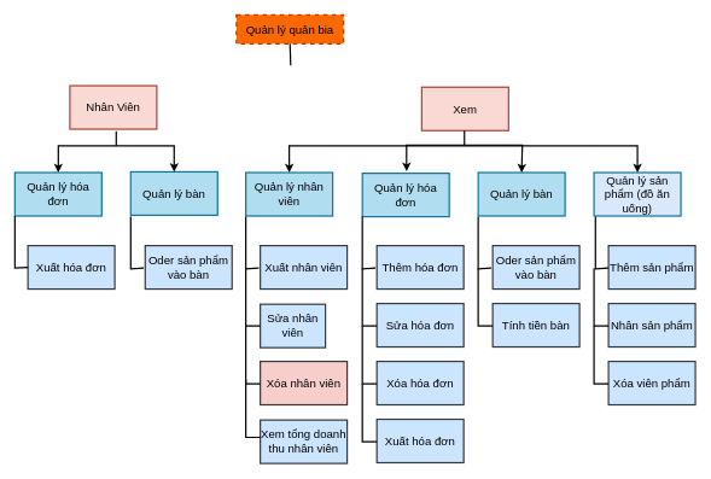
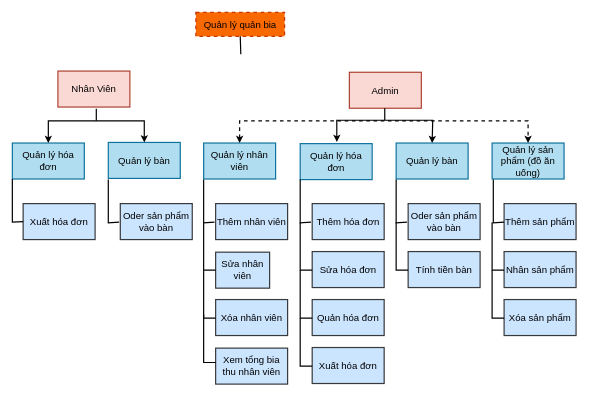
  <mxCell id="0" />
  <mxCell id="1" parent="0" />
  <mxCell id="2" value="Quản lý nhân viên" style="rounded=0;whiteSpace=wrap;html=1;fillColor=#b1ddf0;strokeColor=#10739e;strokeWidth=2;fontSize=16;" vertex="1" parent="1"><mxGeometry x="339" y="238" width="120" height="60" as="geometry" /></mxCell>
  <mxCell id="3" value="Quản lý quản bia" style="rounded=0;whiteSpace=wrap;html=1;fillColor=#fa6800;strokeColor=#C73500;fontColor=#000000;strokeWidth=2;fontSize=16;dashed=1;" vertex="1" parent="1"><mxGeometry x="326" width="148" height="40" as="geometry" y="20" /></mxCell>
  <mxCell id="4" value="Quản lý bàn" style="rounded=0;whiteSpace=wrap;html=1;fillColor=#b1ddf0;strokeColor=#10739e;strokeWidth=2;fontSize=16;" vertex="1" parent="1"><mxGeometry x="660" y="238" width="120" height="60" as="geometry" /></mxCell>
- <mxCell id="5" value="Quản lý sản phẩm (đồ ăn uống)" style="rounded=0;whiteSpace=wrap;html=1;fillColor=#dae8fc;strokeColor=#10739e;strokeWidth=2;fontSize=16;" vertex="1" parent="1"><mxGeometry x="820" y="238" width="120" height="60" as="geometry" /></mxCell>
+ <mxCell id="5" value="Quản lý sản phẩm (đồ ăn uống)" style="rounded=0;whiteSpace=wrap;html=1;fillColor=#b1ddf0;strokeColor=#10739e;strokeWidth=2;fontSize=16;" vertex="1" parent="1"><mxGeometry x="820" y="238" width="120" height="60" as="geometry" /></mxCell>
  <mxCell id="6" value="Quản lý hóa đơn" style="rounded=0;whiteSpace=wrap;html=1;fillColor=#b1ddf0;strokeColor=#10739e;strokeWidth=2;fontSize=16;" vertex="1" parent="1"><mxGeometry x="500" y="239" width="120" height="60" as="geometry" /></mxCell>
- <mxCell id="7" value="Xóa nhân viên" style="rounded=0;whiteSpace=wrap;html=1;fillColor=#f8cecc;strokeColor=#36393d;strokeWidth=2;fontSize=16;" vertex="1" parent="1"><mxGeometry x="359" y="499" width="120" height="60" as="geometry" /></mxCell>
- <mxCell id="8" value="Xuất nhân viên" style="rounded=0;whiteSpace=wrap;html=1;fillColor=#cce5ff;strokeColor=#36393d;strokeWidth=2;fontSize=16;" vertex="1" parent="1"><mxGeometry x="359" y="339" width="120" height="60" as="geometry" /></mxCell>
- <mxCell id="9" value="Xem" style="rounded=0;whiteSpace=wrap;html=1;fillColor=#fad9d5;strokeColor=#ae4132;strokeWidth=2;fontSize=16;" vertex="1" parent="1"><mxGeometry x="582" y="120" width="120" height="60" as="geometry" /></mxCell>
+ <mxCell id="7" value="Xóa nhân viên" style="rounded=0;whiteSpace=wrap;html=1;fillColor=#cce5ff;strokeColor=#36393d;strokeWidth=2;fontSize=16;" vertex="1" parent="1"><mxGeometry x="359" y="499" width="120" height="60" as="geometry" /></mxCell>
+ <mxCell id="8" value="Thêm nhân viên" style="rounded=0;whiteSpace=wrap;html=1;fillColor=#cce5ff;strokeColor=#36393d;strokeWidth=2;fontSize=16;" vertex="1" parent="1"><mxGeometry x="359" y="339" width="120" height="60" as="geometry" /></mxCell>
+ <mxCell id="9" value="Admin" style="rounded=0;whiteSpace=wrap;html=1;fillColor=#fad9d5;strokeColor=#ae4132;strokeWidth=2;fontSize=16;" vertex="1" parent="1"><mxGeometry x="582" y="120" width="120" height="60" as="geometry" /></mxCell>
  <mxCell id="10" value="Thêm hóa đơn" style="rounded=0;whiteSpace=wrap;html=1;fillColor=#cce5ff;strokeColor=#36393d;strokeWidth=2;fontSize=16;" vertex="1" parent="1"><mxGeometry x="520" y="339" width="120" height="60" as="geometry" /></mxCell>
  <mxCell id="11" value="Xuất hóa đơn" style="rounded=0;whiteSpace=wrap;html=1;fillColor=#cce5ff;strokeColor=#36393d;strokeWidth=2;fontSize=16;" vertex="1" parent="1"><mxGeometry x="520" y="579" width="120" height="60" as="geometry" /></mxCell>
  <mxCell id="12" value="Sửa hóa đơn" style="rounded=0;whiteSpace=wrap;html=1;fillColor=#cce5ff;strokeColor=#36393d;strokeWidth=2;fontSize=16;" vertex="1" parent="1"><mxGeometry x="520" y="419" width="120" height="60" as="geometry" /></mxCell>
- <mxCell id="13" value="Xóa hóa đơn" style="rounded=0;whiteSpace=wrap;html=1;fillColor=#cce5ff;strokeColor=#36393d;strokeWidth=2;fontSize=16;" vertex="1" parent="1"><mxGeometry x="520" y="499" width="120" height="60" as="geometry" /></mxCell>
+ <mxCell id="13" value="Quản hóa đơn" style="rounded=0;whiteSpace=wrap;html=1;fillColor=#cce5ff;strokeColor=#36393d;strokeWidth=2;fontSize=16;" vertex="1" parent="1"><mxGeometry x="520" y="499" width="120" height="60" as="geometry" /></mxCell>
  <mxCell id="14" value="Oder sản phẩm vào bàn" style="rounded=0;whiteSpace=wrap;html=1;fillColor=#cce5ff;strokeColor=#36393d;strokeWidth=2;fontSize=16;" vertex="1" parent="1"><mxGeometry x="680" y="339" width="120" height="60" as="geometry" /></mxCell>
  <mxCell id="15" value="Tính tiền bàn" style="rounded=0;whiteSpace=wrap;html=1;fillColor=#cce5ff;strokeColor=#36393d;strokeWidth=2;fontSize=16;" vertex="1" parent="1"><mxGeometry x="680" y="419" width="120" height="60" as="geometry" /></mxCell>
  <mxCell id="16" value="Thêm sản phẩm" style="rounded=0;whiteSpace=wrap;html=1;fillColor=#cce5ff;strokeColor=#36393d;strokeWidth=2;fontSize=16;" vertex="1" parent="1"><mxGeometry x="840" y="339" width="120" height="60" as="geometry" /></mxCell>
  <mxCell id="17" value="Nhân sản phẩm" style="rounded=0;whiteSpace=wrap;html=1;fillColor=#cce5ff;strokeColor=#36393d;strokeWidth=2;fontSize=16;" vertex="1" parent="1"><mxGeometry x="840" y="419" width="120" height="60" as="geometry" /></mxCell>
- <mxCell id="18" value="Xóa viên phẩm" style="rounded=0;whiteSpace=wrap;html=1;fillColor=#cce5ff;strokeColor=#36393d;strokeWidth=2;fontSize=16;" vertex="1" parent="1"><mxGeometry x="840" y="499" width="120" height="60" as="geometry" /></mxCell>
- <mxCell id="19" value="Xem tổng doanh thu nhân viên" style="rounded=0;whiteSpace=wrap;html=1;fillColor=#cce5ff;strokeColor=#36393d;strokeWidth=2;fontSize=16;" vertex="1" parent="1"><mxGeometry x="359" y="580" width="120" height="60" as="geometry" /></mxCell>
+ <mxCell id="18" value="Xóa sản phẩm" style="rounded=0;whiteSpace=wrap;html=1;fillColor=#cce5ff;strokeColor=#36393d;strokeWidth=2;fontSize=16;" vertex="1" parent="1"><mxGeometry x="840" y="499" width="120" height="60" as="geometry" /></mxCell>
+ <mxCell id="19" value="Xem tổng bia thu nhân viên" style="rounded=0;whiteSpace=wrap;html=1;fillColor=#cce5ff;strokeColor=#36393d;strokeWidth=2;fontSize=16;" vertex="1" parent="1"><mxGeometry x="359" y="580" width="120" height="60" as="geometry" /></mxCell>
  <mxCell id="20" value="Sửa nhân viên" style="rounded=0;whiteSpace=wrap;html=1;fillColor=#cce5ff;strokeColor=#36393d;strokeWidth=2;fontSize=16;" vertex="1" parent="1"><mxGeometry x="359" y="420" width="90" height="60" as="geometry" /></mxCell>
  <mxCell id="21" value="Nhân Viên" style="rounded=0;whiteSpace=wrap;html=1;fillColor=#fad9d5;strokeColor=#ae4132;strokeWidth=2;fontSize=16;" vertex="1" parent="1"><mxGeometry x="96" y="118" width="120" height="60" as="geometry" /></mxCell>
  <mxCell id="22" value="Quản lý hóa đơn" style="rounded=0;whiteSpace=wrap;html=1;fillColor=#b1ddf0;strokeColor=#10739e;strokeWidth=2;fontSize=16;" vertex="1" parent="1"><mxGeometry x="20" y="238" width="120" height="60" as="geometry" /></mxCell>
  <mxCell id="23" value="Quản lý bàn" style="rounded=0;whiteSpace=wrap;html=1;fillColor=#b1ddf0;strokeColor=#10739e;strokeWidth=2;fontSize=16;" vertex="1" parent="1"><mxGeometry x="180" y="237" width="120" height="60" as="geometry" /></mxCell>
  <mxCell id="24" value="Oder sản phẩm vào bàn" style="rounded=0;whiteSpace=wrap;html=1;fillColor=#cce5ff;strokeColor=#36393d;strokeWidth=2;fontSize=16;" vertex="1" parent="1"><mxGeometry x="200" y="339" width="120" height="60" as="geometry" /></mxCell>
  <mxCell id="25" value="Xuất hóa đơn" style="rounded=0;whiteSpace=wrap;html=1;fillColor=#cce5ff;strokeColor=#36393d;strokeWidth=2;fontSize=16;" vertex="1" parent="1"><mxGeometry x="38" y="339" width="120" height="60" as="geometry" /></mxCell>
  <mxCell id="26" value="" style="endArrow=none;html=1;rounded=0;fontSize=12;strokeWidth=2;entryX=0;entryY=1;entryDx=0;entryDy=0;exitX=0;exitY=0.5;exitDx=0;exitDy=0;" edge="1" parent="1" source="25" target="22"><mxGeometry width="50" height="50" relative="1" as="geometry"><mxPoint x="10" y="370" as="sourcePoint" /><mxPoint x="60" y="320" as="targetPoint" /><Array as="points"><mxPoint x="20" y="370" /></Array></mxGeometry></mxCell>
  <mxCell id="27" value="" style="endArrow=none;html=1;rounded=0;fontSize=12;strokeWidth=2;entryX=0;entryY=1;entryDx=0;entryDy=0;exitX=0;exitY=0.5;exitDx=0;exitDy=0;" edge="1" parent="1"><mxGeometry width="50" height="50" relative="1" as="geometry"><mxPoint x="198" y="370" as="sourcePoint" /><mxPoint x="180" y="299" as="targetPoint" /><Array as="points"><mxPoint x="180" y="371" /></Array></mxGeometry></mxCell>
  <mxCell id="28" value="" style="endArrow=none;html=1;rounded=0;fontSize=12;strokeWidth=2;entryX=0;entryY=1;entryDx=0;entryDy=0;exitX=0;exitY=0.5;exitDx=0;exitDy=0;" edge="1" parent="1"><mxGeometry width="50" height="50" relative="1" as="geometry"><mxPoint x="357" y="370" as="sourcePoint" /><mxPoint x="339" y="299" as="targetPoint" /><Array as="points"><mxPoint x="339" y="371" /></Array></mxGeometry></mxCell>
  <mxCell id="29" value="" style="endArrow=none;html=1;rounded=0;fontSize=12;strokeWidth=2;entryX=0;entryY=1;entryDx=0;entryDy=0;exitX=0;exitY=0.5;exitDx=0;exitDy=0;" edge="1" parent="1"><mxGeometry width="50" height="50" relative="1" as="geometry"><mxPoint x="518" y="370" as="sourcePoint" /><mxPoint x="500" y="299" as="targetPoint" /><Array as="points"><mxPoint x="500" y="371" /></Array></mxGeometry></mxCell>
  <mxCell id="30" value="" style="endArrow=none;html=1;rounded=0;fontSize=12;strokeWidth=2;entryX=0;entryY=1;entryDx=0;entryDy=0;exitX=0;exitY=0.5;exitDx=0;exitDy=0;" edge="1" parent="1"><mxGeometry width="50" height="50" relative="1" as="geometry"><mxPoint x="678" y="370" as="sourcePoint" /><mxPoint x="660" y="299" as="targetPoint" /><Array as="points"><mxPoint x="660" y="371" /></Array></mxGeometry></mxCell>
  <mxCell id="31" value="" style="endArrow=none;html=1;rounded=0;fontSize=12;strokeWidth=2;entryX=0;entryY=1;entryDx=0;entryDy=0;exitX=0;exitY=0.5;exitDx=0;exitDy=0;" edge="1" parent="1"><mxGeometry width="50" height="50" relative="1" as="geometry"><mxPoint x="840" y="370" as="sourcePoint" /><mxPoint x="822" y="299" as="targetPoint" /><Array as="points"><mxPoint x="822" y="371" /></Array></mxGeometry></mxCell>
  <mxCell id="32" value="" style="endArrow=none;html=1;rounded=0;fontSize=12;strokeWidth=2;entryX=0;entryY=1;entryDx=0;entryDy=0;exitX=0;exitY=0.5;exitDx=0;exitDy=0;" edge="1" parent="1" source="20"><mxGeometry width="50" height="50" relative="1" as="geometry"><mxPoint x="357" y="441" as="sourcePoint" /><mxPoint x="339" y="370" as="targetPoint" /><Array as="points"><mxPoint x="339" y="450" /></Array></mxGeometry></mxCell>
  <mxCell id="33" value="" style="endArrow=none;html=1;rounded=0;fontSize=12;strokeWidth=2;entryX=0;entryY=1;entryDx=0;entryDy=0;exitX=0;exitY=0.5;exitDx=0;exitDy=0;" edge="1" parent="1"><mxGeometry width="50" height="50" relative="1" as="geometry"><mxPoint x="359" y="530" as="sourcePoint" /><mxPoint x="339" y="450" as="targetPoint" /><Array as="points"><mxPoint x="339" y="530" /></Array></mxGeometry></mxCell>
  <mxCell id="34" value="" style="endArrow=none;html=1;rounded=0;fontSize=12;strokeWidth=2;entryX=0;entryY=1;entryDx=0;entryDy=0;exitX=0;exitY=0.5;exitDx=0;exitDy=0;" edge="1" parent="1"><mxGeometry width="50" height="50" relative="1" as="geometry"><mxPoint x="359" y="604" as="sourcePoint" /><mxPoint x="339" y="524" as="targetPoint" /><Array as="points"><mxPoint x="339" y="604" /></Array></mxGeometry></mxCell>
  <mxCell id="35" value="" style="endArrow=none;html=1;rounded=0;fontSize=12;strokeWidth=2;entryX=0;entryY=1;entryDx=0;entryDy=0;exitX=0;exitY=0.5;exitDx=0;exitDy=0;" edge="1" parent="1"><mxGeometry width="50" height="50" relative="1" as="geometry"><mxPoint x="520" y="450" as="sourcePoint" /><mxPoint x="500" y="370" as="targetPoint" /><Array as="points"><mxPoint x="500" y="450" /></Array></mxGeometry></mxCell>
  <mxCell id="36" value="" style="endArrow=none;html=1;rounded=0;fontSize=12;strokeWidth=2;entryX=0;entryY=1;entryDx=0;entryDy=0;exitX=0;exitY=0.5;exitDx=0;exitDy=0;" edge="1" parent="1"><mxGeometry width="50" height="50" relative="1" as="geometry"><mxPoint x="520" y="530" as="sourcePoint" /><mxPoint x="500" y="450" as="targetPoint" /><Array as="points"><mxPoint x="500" y="530" /></Array></mxGeometry></mxCell>
  <mxCell id="37" value="" style="endArrow=none;html=1;rounded=0;fontSize=12;strokeWidth=2;entryX=0;entryY=1;entryDx=0;entryDy=0;exitX=0;exitY=0.5;exitDx=0;exitDy=0;" edge="1" parent="1"><mxGeometry width="50" height="50" relative="1" as="geometry"><mxPoint x="520" y="610" as="sourcePoint" /><mxPoint x="500" y="530" as="targetPoint" /><Array as="points"><mxPoint x="500" y="610" /></Array></mxGeometry></mxCell>
  <mxCell id="38" value="" style="endArrow=none;html=1;rounded=0;fontSize=12;strokeWidth=2;entryX=0;entryY=1;entryDx=0;entryDy=0;exitX=0;exitY=0.5;exitDx=0;exitDy=0;" edge="1" parent="1"><mxGeometry width="50" height="50" relative="1" as="geometry"><mxPoint x="680" y="450" as="sourcePoint" /><mxPoint x="660" y="370" as="targetPoint" /><Array as="points"><mxPoint x="660" y="450" /></Array></mxGeometry></mxCell>
  <mxCell id="39" value="" style="endArrow=none;html=1;rounded=0;fontSize=12;strokeWidth=2;entryX=0;entryY=1;entryDx=0;entryDy=0;exitX=0;exitY=0.5;exitDx=0;exitDy=0;" edge="1" parent="1"><mxGeometry width="50" height="50" relative="1" as="geometry"><mxPoint x="840" y="450" as="sourcePoint" /><mxPoint x="820" y="370" as="targetPoint" /><Array as="points"><mxPoint x="820" y="450" /></Array></mxGeometry></mxCell>
  <mxCell id="40" value="" style="endArrow=none;html=1;rounded=0;fontSize=12;strokeWidth=2;entryX=0;entryY=1;entryDx=0;entryDy=0;exitX=0;exitY=0.5;exitDx=0;exitDy=0;" edge="1" parent="1"><mxGeometry width="50" height="50" relative="1" as="geometry"><mxPoint x="840" y="530" as="sourcePoint" /><mxPoint x="820" y="450" as="targetPoint" /><Array as="points"><mxPoint x="820" y="530" /></Array></mxGeometry></mxCell>
  <mxCell id="41" value="" style="endArrow=none;html=1;rounded=0;strokeWidth=2;entryX=0.5;entryY=1;entryDx=0;entryDy=0;" edge="1" parent="1" target="3"><mxGeometry width="50" height="50" relative="1" as="geometry"><mxPoint x="401" y="90" as="sourcePoint" /><mxPoint x="401" y="110" as="targetPoint" /></mxGeometry></mxCell>
  <mxCell id="42" value="" style="endArrow=classic;startArrow=classic;html=1;rounded=0;entryX=0.5;entryY=0;entryDx=0;entryDy=0;exitX=0.5;exitY=0;exitDx=0;exitDy=0;strokeWidth=2;" edge="1" parent="1" source="22" target="23"><mxGeometry width="50" height="50" relative="1" as="geometry"><mxPoint x="80" y="219" as="sourcePoint" /><mxPoint x="240" y="218" as="targetPoint" /><Array as="points"><mxPoint x="80" y="201" /><mxPoint x="240" y="201" /></Array></mxGeometry></mxCell>
  <mxCell id="43" value="" style="endArrow=none;html=1;rounded=0;strokeWidth=2;" edge="1" parent="1"><mxGeometry width="50" height="50" relative="1" as="geometry"><mxPoint x="160" y="201" as="sourcePoint" /><mxPoint x="160" y="181" as="targetPoint" /></mxGeometry></mxCell>
  <mxCell id="44" value="" style="endArrow=none;html=1;rounded=0;strokeWidth=2;" edge="1" parent="1"><mxGeometry width="50" height="50" relative="1" as="geometry"><mxPoint x="641" y="200" as="sourcePoint" /><mxPoint x="641" y="180" as="targetPoint" /></mxGeometry></mxCell>
  <mxCell id="45" value="" style="endArrow=classic;startArrow=classic;html=1;rounded=0;entryX=0.5;entryY=0;entryDx=0;entryDy=0;exitX=0.509;exitY=-0.048;exitDx=0;exitDy=0;strokeWidth=2;exitPerimeter=0;" edge="1" parent="1" source="6" target="4"><mxGeometry width="50" height="50" relative="1" as="geometry"><mxPoint x="561" y="218" as="sourcePoint" /><mxPoint x="721" y="217" as="targetPoint" /><Array as="points"><mxPoint x="561" y="200" /><mxPoint x="721" y="200" /></Array></mxGeometry></mxCell>
- <mxCell id="46" value="" style="endArrow=classic;startArrow=classic;html=1;rounded=0;exitX=0.5;exitY=0;exitDx=0;exitDy=0;strokeWidth=2;entryX=0.5;entryY=0;entryDx=0;entryDy=0;" edge="1" parent="1" source="2" target="5"><mxGeometry width="50" height="50" relative="1" as="geometry"><mxPoint x="400.2" y="216.54" as="sourcePoint" /><mxPoint x="880" y="230" as="targetPoint" /><Array as="points"><mxPoint x="399" y="201" /><mxPoint x="880" y="201" /></Array></mxGeometry></mxCell>
+ <mxCell id="46" value="" style="endArrow=classic;startArrow=classic;html=1;rounded=0;exitX=0.5;exitY=0;exitDx=0;exitDy=0;strokeWidth=2;entryX=0.5;entryY=0;entryDx=0;entryDy=0;dashed=1;" edge="1" parent="1" source="2" target="5"><mxGeometry width="50" height="50" relative="1" as="geometry"><mxPoint x="400.2" y="216.54" as="sourcePoint" /><mxPoint x="880" y="230" as="targetPoint" /><Array as="points"><mxPoint x="399" y="201" /><mxPoint x="880" y="201" /></Array></mxGeometry></mxCell>
